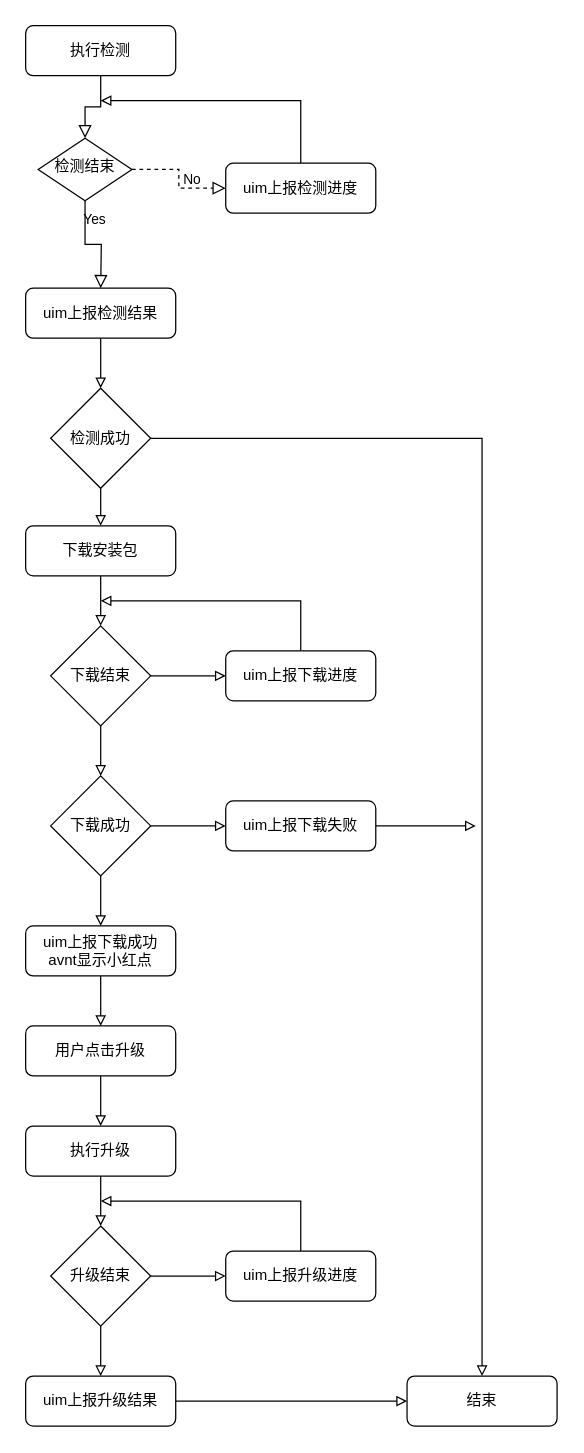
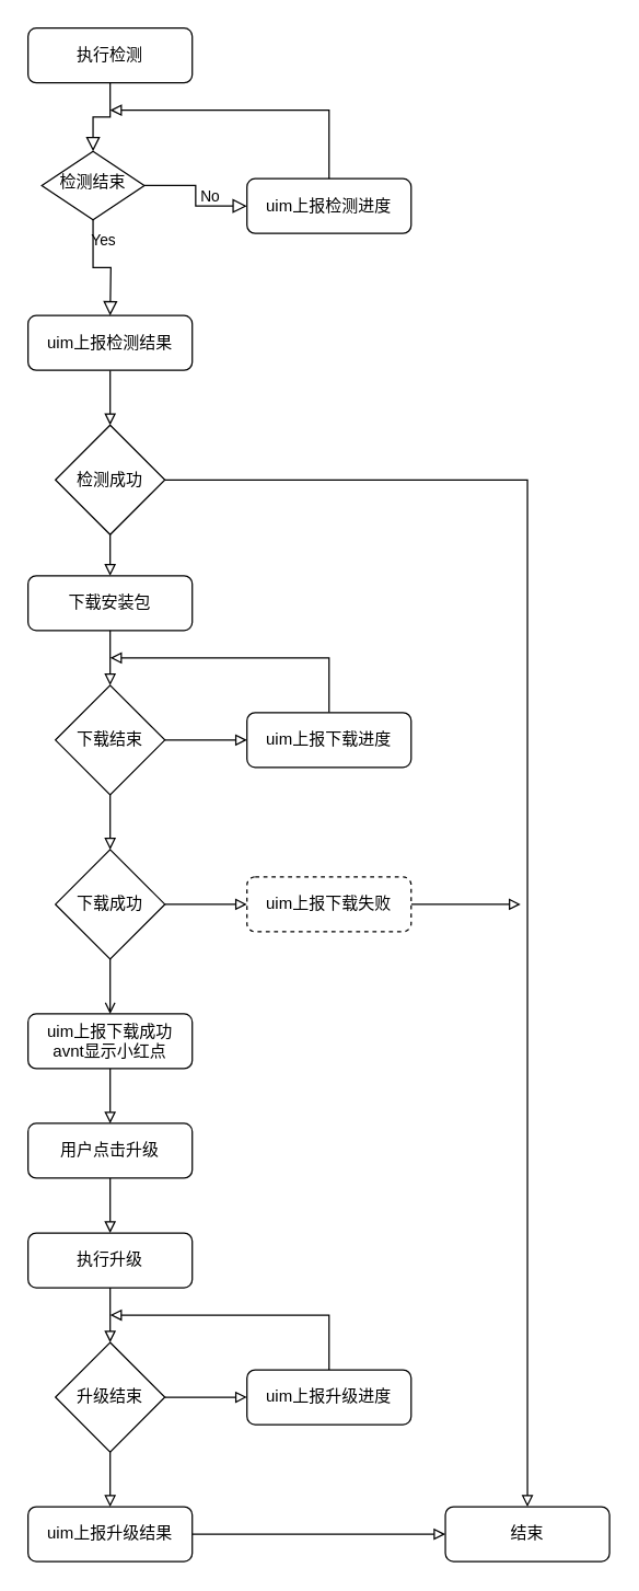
  <mxCell id="0" />
  <mxCell id="1" parent="0" />
  <mxCell id="2" value="" style="rounded=0;html=1;jettySize=auto;orthogonalLoop=1;fontSize=11;endArrow=block;endFill=0;endSize=8;strokeWidth=1;shadow=0;labelBackgroundColor=none;edgeStyle=orthogonalEdgeStyle;" parent="1" source="3" target="6" edge="1"><mxGeometry relative="1" as="geometry" /></mxCell>
  <mxCell id="3" value="执行检测" style="rounded=1;whiteSpace=wrap;html=1;fontSize=12;glass=0;strokeWidth=1;shadow=0;" parent="1" vertex="1"><mxGeometry x="20" y="20" width="120" height="40" as="geometry" /></mxCell>
  <mxCell id="4" value="Yes" style="rounded=0;html=1;jettySize=auto;orthogonalLoop=1;fontSize=11;endArrow=block;endFill=0;endSize=8;strokeWidth=1;shadow=0;labelBackgroundColor=none;edgeStyle=orthogonalEdgeStyle;" parent="1" source="6" edge="1"><mxGeometry y="20" relative="1" as="geometry"><mxPoint as="offset" /><mxPoint x="80" y="230" as="targetPoint" /></mxGeometry></mxCell>
- <mxCell id="5" value="No" style="edgeStyle=orthogonalEdgeStyle;rounded=0;html=1;jettySize=auto;orthogonalLoop=1;fontSize=11;endArrow=block;endFill=0;endSize=8;strokeWidth=1;shadow=0;labelBackgroundColor=none;dashed=1;" parent="1" source="6" target="8" edge="1"><mxGeometry y="10" relative="1" as="geometry"><mxPoint as="offset" /></mxGeometry></mxCell>
+ <mxCell id="5" value="No" style="edgeStyle=orthogonalEdgeStyle;rounded=0;html=1;jettySize=auto;orthogonalLoop=1;fontSize=11;endArrow=block;endFill=0;endSize=8;strokeWidth=1;shadow=0;labelBackgroundColor=none;" parent="1" source="6" target="8" edge="1"><mxGeometry y="10" relative="1" as="geometry"><mxPoint as="offset" /></mxGeometry></mxCell>
  <mxCell id="6" value="检测结束" style="rhombus;whiteSpace=wrap;html=1;shadow=0;fontFamily=Helvetica;fontSize=12;align=center;strokeWidth=1;spacing=6;spacingTop=-4;" parent="1" vertex="1"><mxGeometry x="30" y="110" width="75" height="50" as="geometry" /></mxCell>
  <mxCell id="7" style="edgeStyle=orthogonalEdgeStyle;rounded=0;orthogonalLoop=1;jettySize=auto;html=1;exitX=0.5;exitY=0;exitDx=0;exitDy=0;endArrow=block;endFill=0;" edge="1" parent="1" source="8"><mxGeometry relative="1" as="geometry"><mxPoint x="80" y="80" as="targetPoint" /><Array as="points"><mxPoint x="240" y="80" /><mxPoint x="80" y="80" /></Array></mxGeometry></mxCell>
  <mxCell id="8" value="uim上报检测进度" style="rounded=1;whiteSpace=wrap;html=1;fontSize=12;glass=0;strokeWidth=1;shadow=0;" parent="1" vertex="1"><mxGeometry x="180" y="130" width="120" height="40" as="geometry" /></mxCell>
  <mxCell id="9" style="edgeStyle=orthogonalEdgeStyle;rounded=0;orthogonalLoop=1;jettySize=auto;html=1;endArrow=block;endFill=0;" edge="1" parent="1" source="10"><mxGeometry relative="1" as="geometry"><mxPoint x="80" y="310" as="targetPoint" /></mxGeometry></mxCell>
  <mxCell id="10" value="uim上报检测结果" style="rounded=1;whiteSpace=wrap;html=1;" vertex="1" parent="1"><mxGeometry x="20" y="230" width="120" height="40" as="geometry" /></mxCell>
  <mxCell id="11" style="edgeStyle=orthogonalEdgeStyle;rounded=0;orthogonalLoop=1;jettySize=auto;html=1;entryX=0.5;entryY=0;entryDx=0;entryDy=0;endArrow=block;endFill=0;" edge="1" parent="1" source="13" target="15"><mxGeometry relative="1" as="geometry" /></mxCell>
  <mxCell id="12" style="edgeStyle=orthogonalEdgeStyle;rounded=0;orthogonalLoop=1;jettySize=auto;html=1;endArrow=block;endFill=0;" edge="1" parent="1" source="13" target="39"><mxGeometry relative="1" as="geometry" /></mxCell>
  <mxCell id="13" value="检测成功" style="rhombus;whiteSpace=wrap;html=1;" vertex="1" parent="1"><mxGeometry x="40" y="310" width="80" height="80" as="geometry" /></mxCell>
  <mxCell id="14" style="edgeStyle=orthogonalEdgeStyle;rounded=0;orthogonalLoop=1;jettySize=auto;html=1;exitX=0.5;exitY=1;exitDx=0;exitDy=0;entryX=0.5;entryY=0;entryDx=0;entryDy=0;endArrow=block;endFill=0;" edge="1" parent="1" source="15" target="18"><mxGeometry relative="1" as="geometry" /></mxCell>
  <mxCell id="15" value="下载安装包" style="rounded=1;whiteSpace=wrap;html=1;" vertex="1" parent="1"><mxGeometry x="20" y="420" width="120" height="40" as="geometry" /></mxCell>
  <mxCell id="16" style="edgeStyle=orthogonalEdgeStyle;rounded=0;orthogonalLoop=1;jettySize=auto;html=1;exitX=1;exitY=0.5;exitDx=0;exitDy=0;entryX=0;entryY=0.5;entryDx=0;entryDy=0;endArrow=block;endFill=0;" edge="1" parent="1" source="18" target="20"><mxGeometry relative="1" as="geometry" /></mxCell>
  <mxCell id="17" style="edgeStyle=orthogonalEdgeStyle;rounded=0;orthogonalLoop=1;jettySize=auto;html=1;entryX=0.5;entryY=0;entryDx=0;entryDy=0;endArrow=block;endFill=0;" edge="1" parent="1" source="18" target="27"><mxGeometry relative="1" as="geometry" /></mxCell>
  <mxCell id="18" value="下载结束" style="rhombus;whiteSpace=wrap;html=1;" vertex="1" parent="1"><mxGeometry x="40" y="500" width="80" height="80" as="geometry" /></mxCell>
  <mxCell id="19" style="edgeStyle=orthogonalEdgeStyle;rounded=0;orthogonalLoop=1;jettySize=auto;html=1;exitX=0.5;exitY=0;exitDx=0;exitDy=0;endArrow=block;endFill=0;" edge="1" parent="1" source="20"><mxGeometry relative="1" as="geometry"><mxPoint x="80" y="480" as="targetPoint" /><Array as="points"><mxPoint x="240" y="480" /><mxPoint x="80" y="480" /></Array></mxGeometry></mxCell>
  <mxCell id="20" value="uim上报下载进度" style="rounded=1;whiteSpace=wrap;html=1;" vertex="1" parent="1"><mxGeometry x="180" y="520" width="120" height="40" as="geometry" /></mxCell>
  <mxCell id="21" style="edgeStyle=orthogonalEdgeStyle;rounded=0;orthogonalLoop=1;jettySize=auto;html=1;exitX=0.5;exitY=1;exitDx=0;exitDy=0;entryX=0.5;entryY=0;entryDx=0;entryDy=0;endArrow=block;endFill=0;" edge="1" parent="1" source="22" target="24"><mxGeometry relative="1" as="geometry" /></mxCell>
  <mxCell id="22" value="uim上报下载成功&lt;br&gt;avnt显示小红点" style="rounded=1;whiteSpace=wrap;html=1;" vertex="1" parent="1"><mxGeometry x="20" y="740" width="120" height="40" as="geometry" /></mxCell>
  <mxCell id="23" style="edgeStyle=orthogonalEdgeStyle;rounded=0;orthogonalLoop=1;jettySize=auto;html=1;entryX=0.5;entryY=0;entryDx=0;entryDy=0;endArrow=block;endFill=0;" edge="1" parent="1" source="24" target="31"><mxGeometry relative="1" as="geometry" /></mxCell>
  <mxCell id="24" value="用户点击升级" style="rounded=1;whiteSpace=wrap;html=1;" vertex="1" parent="1"><mxGeometry x="20" y="820" width="120" height="40" as="geometry" /></mxCell>
  <mxCell id="25" style="edgeStyle=orthogonalEdgeStyle;rounded=0;orthogonalLoop=1;jettySize=auto;html=1;entryX=0;entryY=0.5;entryDx=0;entryDy=0;endArrow=block;endFill=0;" edge="1" parent="1" source="27" target="29"><mxGeometry relative="1" as="geometry" /></mxCell>
- <mxCell id="26" style="edgeStyle=orthogonalEdgeStyle;rounded=0;orthogonalLoop=1;jettySize=auto;html=1;exitX=0.5;exitY=1;exitDx=0;exitDy=0;entryX=0.5;entryY=0;entryDx=0;entryDy=0;endArrow=block;endFill=0;" edge="1" parent="1" source="27" target="22"><mxGeometry relative="1" as="geometry" /></mxCell>
+ <mxCell id="26" style="edgeStyle=orthogonalEdgeStyle;rounded=0;orthogonalLoop=1;jettySize=auto;html=1;exitX=0.5;exitY=1;exitDx=0;exitDy=0;entryX=0.5;entryY=0;entryDx=0;entryDy=0;endArrow=open;endFill=0;" edge="1" parent="1" source="27" target="22"><mxGeometry relative="1" as="geometry" /></mxCell>
  <mxCell id="27" value="下载成功" style="rhombus;whiteSpace=wrap;html=1;" vertex="1" parent="1"><mxGeometry x="40" y="620" width="80" height="80" as="geometry" /></mxCell>
  <mxCell id="28" style="edgeStyle=orthogonalEdgeStyle;rounded=0;orthogonalLoop=1;jettySize=auto;html=1;endArrow=block;endFill=0;" edge="1" parent="1" source="29"><mxGeometry relative="1" as="geometry"><mxPoint x="380" y="660" as="targetPoint" /></mxGeometry></mxCell>
- <mxCell id="29" value="uim上报下载失败" style="rounded=1;whiteSpace=wrap;html=1;" vertex="1" parent="1"><mxGeometry x="180" y="640" width="120" height="40" as="geometry" /></mxCell>
+ <mxCell id="29" value="uim上报下载失败" style="rounded=1;whiteSpace=wrap;html=1;dashed=1;" vertex="1" parent="1"><mxGeometry x="180" y="640" width="120" height="40" as="geometry" /></mxCell>
  <mxCell id="30" style="edgeStyle=orthogonalEdgeStyle;rounded=0;orthogonalLoop=1;jettySize=auto;html=1;exitX=0.5;exitY=1;exitDx=0;exitDy=0;entryX=0.5;entryY=0;entryDx=0;entryDy=0;endArrow=block;endFill=0;" edge="1" parent="1" source="31" target="34"><mxGeometry relative="1" as="geometry" /></mxCell>
  <mxCell id="31" value="执行升级" style="rounded=1;whiteSpace=wrap;html=1;" vertex="1" parent="1"><mxGeometry x="20" y="900" width="120" height="40" as="geometry" /></mxCell>
  <mxCell id="32" style="edgeStyle=orthogonalEdgeStyle;rounded=0;orthogonalLoop=1;jettySize=auto;html=1;exitX=1;exitY=0.5;exitDx=0;exitDy=0;entryX=0;entryY=0.5;entryDx=0;entryDy=0;endArrow=block;endFill=0;" edge="1" parent="1" source="34" target="36"><mxGeometry relative="1" as="geometry" /></mxCell>
  <mxCell id="33" style="edgeStyle=orthogonalEdgeStyle;rounded=0;orthogonalLoop=1;jettySize=auto;html=1;exitX=0.5;exitY=1;exitDx=0;exitDy=0;entryX=0.5;entryY=0;entryDx=0;entryDy=0;endArrow=block;endFill=0;" edge="1" parent="1" source="34" target="38"><mxGeometry relative="1" as="geometry" /></mxCell>
  <mxCell id="34" value="升级结束" style="rhombus;whiteSpace=wrap;html=1;" vertex="1" parent="1"><mxGeometry x="40" y="980" width="80" height="80" as="geometry" /></mxCell>
  <mxCell id="35" style="edgeStyle=orthogonalEdgeStyle;rounded=0;orthogonalLoop=1;jettySize=auto;html=1;exitX=0.5;exitY=0;exitDx=0;exitDy=0;endArrow=block;endFill=0;" edge="1" parent="1" source="36"><mxGeometry relative="1" as="geometry"><mxPoint x="80" y="960" as="targetPoint" /><Array as="points"><mxPoint x="240" y="960" /><mxPoint x="80" y="960" /></Array></mxGeometry></mxCell>
  <mxCell id="36" value="uim上报升级进度" style="rounded=1;whiteSpace=wrap;html=1;" vertex="1" parent="1"><mxGeometry x="180" y="1000" width="120" height="40" as="geometry" /></mxCell>
  <mxCell id="37" style="edgeStyle=orthogonalEdgeStyle;rounded=0;orthogonalLoop=1;jettySize=auto;html=1;exitX=1;exitY=0.5;exitDx=0;exitDy=0;endArrow=block;endFill=0;" edge="1" parent="1" source="38" target="39"><mxGeometry relative="1" as="geometry" /></mxCell>
  <mxCell id="38" value="uim上报升级结果" style="rounded=1;whiteSpace=wrap;html=1;" vertex="1" parent="1"><mxGeometry x="20" y="1100" width="120" height="40" as="geometry" /></mxCell>
  <mxCell id="39" value="结束" style="rounded=1;whiteSpace=wrap;html=1;" vertex="1" parent="1"><mxGeometry x="325" y="1100" width="120" height="40" as="geometry" /></mxCell>
